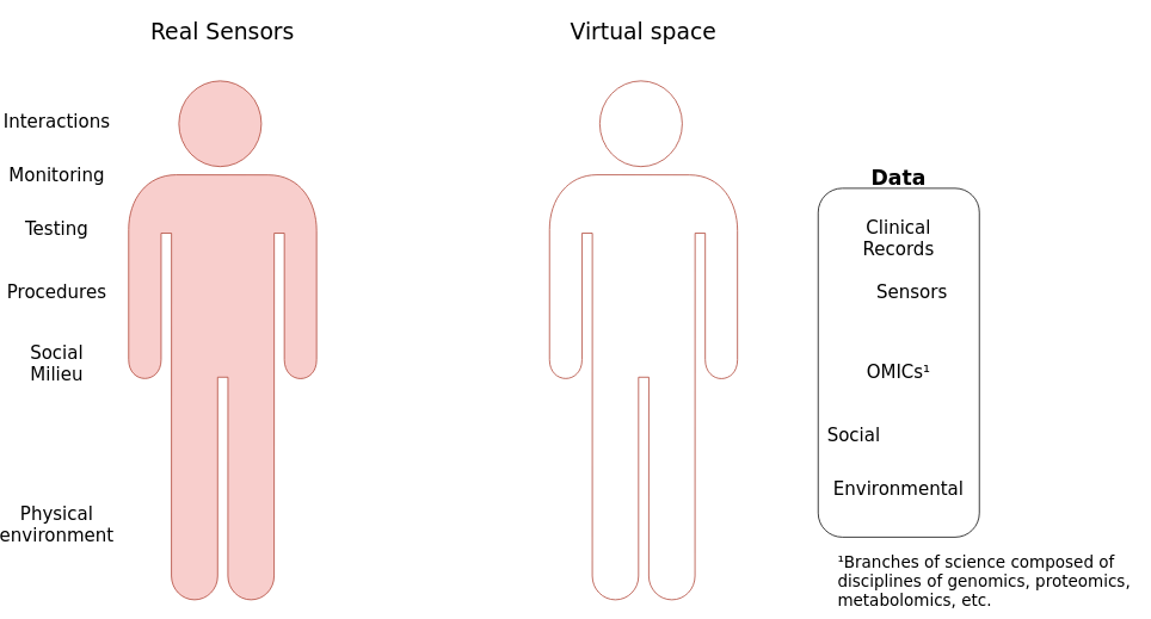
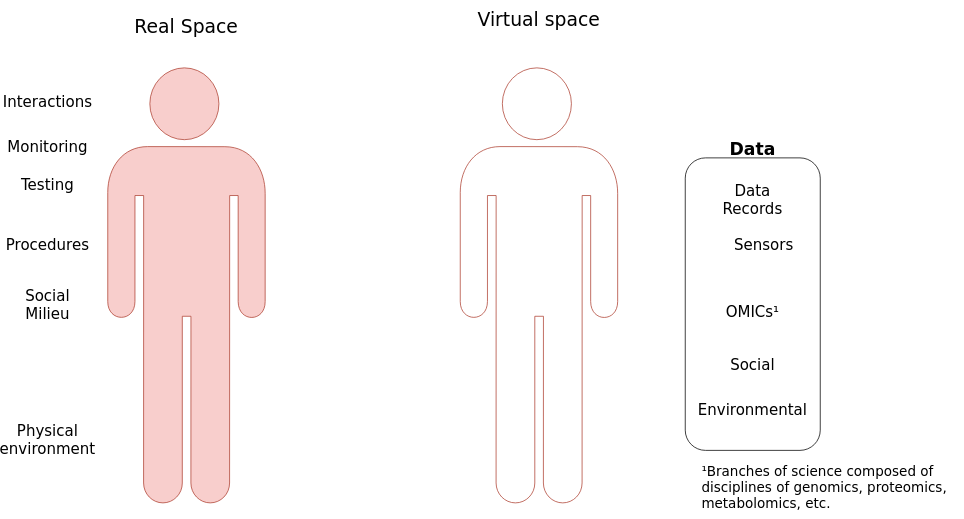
  <mxCell id="0" />
  <mxCell id="1" parent="0" />
  <mxCell id="2" value="" style="group" vertex="1" connectable="0" parent="1"><mxGeometry x="900" y="210" width="180" height="390" as="geometry" /></mxCell>
- <mxCell id="3" value="Clinical Records" style="text;html=1;strokeColor=none;fillColor=none;align=center;verticalAlign=middle;whiteSpace=wrap;rounded=0;sketch=0;fontFamily=Dejavu Sans;fontSize=20;" vertex="1" parent="2"><mxGeometry x="60" y="40" width="60" height="30" as="geometry" /></mxCell>
+ <mxCell id="3" value="Data Records" style="text;html=1;strokeColor=none;fillColor=none;align=center;verticalAlign=middle;whiteSpace=wrap;rounded=0;sketch=0;fontFamily=Dejavu Sans;fontSize=20;" vertex="1" parent="2"><mxGeometry x="60" y="40" width="60" height="30" as="geometry" /></mxCell>
  <mxCell id="4" value="Sensors" style="text;html=1;strokeColor=none;fillColor=none;align=center;verticalAlign=middle;whiteSpace=wrap;rounded=0;sketch=0;fontFamily=Dejavu Sans;fontSize=20;" vertex="1" parent="2"><mxGeometry x="75" y="100" width="60" height="30" as="geometry" /></mxCell>
  <mxCell id="5" value="OMICs¹" style="text;html=1;strokeColor=none;fillColor=none;align=center;verticalAlign=middle;whiteSpace=wrap;rounded=0;sketch=0;fontFamily=Dejavu Sans;fontSize=20;" vertex="1" parent="2"><mxGeometry x="60" y="190" width="60" height="30" as="geometry" /></mxCell>
- <mxCell id="6" value="Social" style="text;html=1;strokeColor=none;fillColor=none;align=center;verticalAlign=middle;whiteSpace=wrap;rounded=0;sketch=0;fontFamily=Dejavu Sans;fontSize=20;" vertex="1" parent="2"><mxGeometry x="10" y="260" width="60" height="30" as="geometry" /></mxCell>
+ <mxCell id="6" value="Social" style="text;html=1;strokeColor=none;fillColor=none;align=center;verticalAlign=middle;whiteSpace=wrap;rounded=0;sketch=0;fontFamily=Dejavu Sans;fontSize=20;" vertex="1" parent="2"><mxGeometry x="60" y="260" width="60" height="30" as="geometry" /></mxCell>
  <mxCell id="7" value="Environmental" style="text;html=1;strokeColor=none;fillColor=none;align=center;verticalAlign=middle;whiteSpace=wrap;rounded=0;sketch=0;fontFamily=Dejavu Sans;fontSize=20;" vertex="1" parent="2"><mxGeometry x="60" y="320" width="60" height="30" as="geometry" /></mxCell>
  <mxCell id="8" value="" style="rounded=1;whiteSpace=wrap;html=1;sketch=0;fontFamily=Dejavu Sans;fontSize=25;fillColor=none;" vertex="1" parent="2"><mxGeometry width="180" height="390" as="geometry" /></mxCell>
  <mxCell id="9" value="" style="shape=mxgraph.signs.people.man_1;html=1;pointerEvents=1;fillColor=#F8CECC;strokeColor=#ae4132;verticalLabelPosition=bottom;verticalAlign=top;align=center;sketch=0;" vertex="1" parent="1"><mxGeometry x="130" y="90" width="210" height="580" as="geometry" /></mxCell>
  <mxCell id="10" value="" style="shape=mxgraph.signs.people.man_1;html=1;pointerEvents=1;fillColor=none;strokeColor=#ae4132;verticalLabelPosition=bottom;verticalAlign=top;align=center;" vertex="1" parent="1"><mxGeometry x="600" y="90" width="210" height="580" as="geometry" /></mxCell>
- <mxCell id="11" value="Real Sensors" style="text;html=1;strokeColor=none;fillColor=none;align=center;verticalAlign=middle;whiteSpace=wrap;rounded=0;sketch=0;fontFamily=Dejavu Sans;fontSize=25;" vertex="1" parent="1"><mxGeometry x="115" y="20" width="240" height="30" as="geometry" /></mxCell>
- <mxCell id="12" value="Virtual space" style="text;html=1;strokeColor=none;fillColor=none;align=center;verticalAlign=middle;whiteSpace=wrap;rounded=0;sketch=0;fontFamily=Dejavu Sans;fontSize=25;" vertex="1" parent="1"><mxGeometry x="585" y="20" width="240" height="30" as="geometry" /></mxCell>
+ <mxCell id="11" value="Real Space" style="text;html=1;strokeColor=none;fillColor=none;align=center;verticalAlign=middle;whiteSpace=wrap;rounded=0;sketch=0;fontFamily=Dejavu Sans;fontSize=25;" vertex="1" parent="1"><mxGeometry x="115" y="20" width="240" height="30" as="geometry" /></mxCell>
+ <mxCell id="12" value="Virtual space" style="text;html=1;strokeColor=none;fillColor=none;align=center;verticalAlign=middle;whiteSpace=wrap;rounded=0;sketch=0;fontFamily=Dejavu Sans;fontSize=25;" vertex="1" parent="1"><mxGeometry x="585" y="10" width="240" height="30" as="geometry" /></mxCell>
  <mxCell id="13" value="Interactions" style="text;html=1;strokeColor=none;fillColor=none;align=center;verticalAlign=middle;whiteSpace=wrap;rounded=0;sketch=0;fontFamily=Dejavu Sans;fontSize=20;" vertex="1" parent="1"><mxGeometry x="20" y="120" width="60" height="30" as="geometry" /></mxCell>
  <mxCell id="14" value="Monitoring" style="text;html=1;strokeColor=none;fillColor=none;align=center;verticalAlign=middle;whiteSpace=wrap;rounded=0;sketch=0;fontFamily=Dejavu Sans;fontSize=20;" vertex="1" parent="1"><mxGeometry x="20" y="180" width="60" height="30" as="geometry" /></mxCell>
- <mxCell id="15" value="Testing" style="text;html=1;strokeColor=none;fillColor=none;align=center;verticalAlign=middle;whiteSpace=wrap;rounded=0;sketch=0;fontFamily=Dejavu Sans;fontSize=20;" vertex="1" parent="1"><mxGeometry x="20" y="240" width="60" height="30" as="geometry" /></mxCell>
+ <mxCell id="15" value="Testing" style="text;html=1;strokeColor=none;fillColor=none;align=center;verticalAlign=middle;whiteSpace=wrap;rounded=0;sketch=0;fontFamily=Dejavu Sans;fontSize=20;" vertex="1" parent="1"><mxGeometry x="20" y="230" width="60" height="30" as="geometry" /></mxCell>
  <mxCell id="16" value="Procedures" style="text;html=1;strokeColor=none;fillColor=none;align=center;verticalAlign=middle;whiteSpace=wrap;rounded=0;sketch=0;fontFamily=Dejavu Sans;fontSize=20;" vertex="1" parent="1"><mxGeometry x="20" y="310" width="60" height="30" as="geometry" /></mxCell>
  <mxCell id="17" value="Social Milieu" style="text;html=1;strokeColor=none;fillColor=none;align=center;verticalAlign=middle;whiteSpace=wrap;rounded=0;sketch=0;fontFamily=Dejavu Sans;fontSize=20;" vertex="1" parent="1"><mxGeometry x="20" y="390" width="60" height="30" as="geometry" /></mxCell>
  <mxCell id="18" value="Physical environment" style="text;html=1;strokeColor=none;fillColor=none;align=center;verticalAlign=middle;whiteSpace=wrap;rounded=0;sketch=0;fontFamily=Dejavu Sans;fontSize=20;" vertex="1" parent="1"><mxGeometry x="20" y="570" width="60" height="30" as="geometry" /></mxCell>
  <mxCell id="19" value="Data" style="text;html=1;strokeColor=none;fillColor=none;align=center;verticalAlign=middle;whiteSpace=wrap;rounded=0;sketch=0;fontFamily=Dejavu Sans;fontSize=23;fontStyle=1" vertex="1" parent="1"><mxGeometry x="960" y="183" width="60" height="30" as="geometry" /></mxCell>
  <mxCell id="20" value="¹Branches of science composed of disciplines of genomics, proteomics, metabolomics, etc." style="text;html=1;strokeColor=none;fillColor=none;align=left;verticalAlign=middle;whiteSpace=wrap;rounded=0;sketch=0;fontFamily=Dejavu Sans;fontSize=18;" vertex="1" parent="1"><mxGeometry x="920" y="634" width="330" height="30" as="geometry" /></mxCell>
